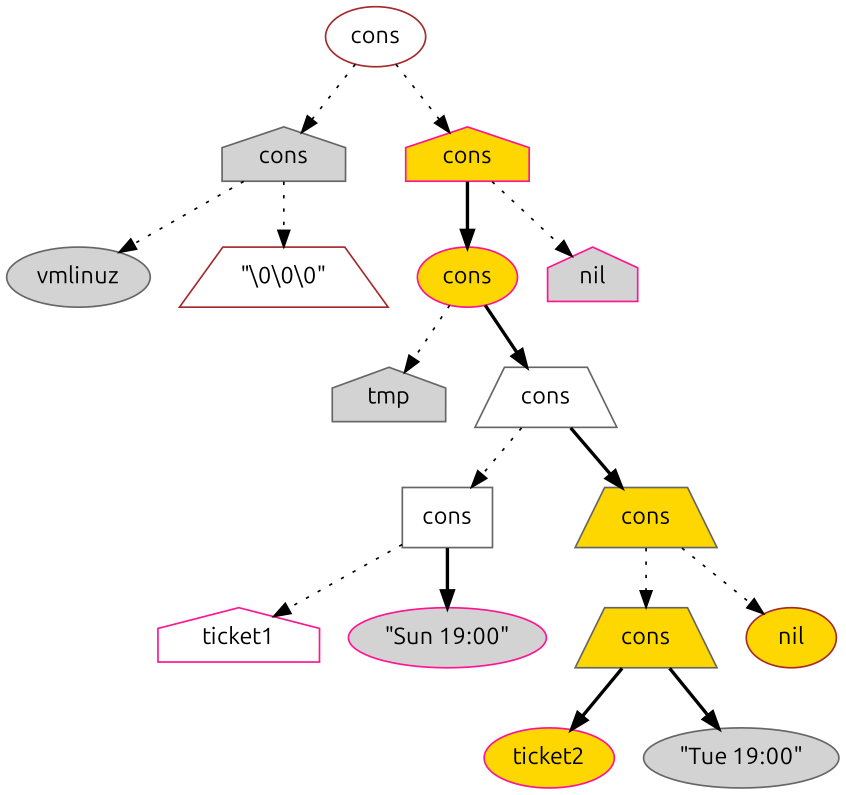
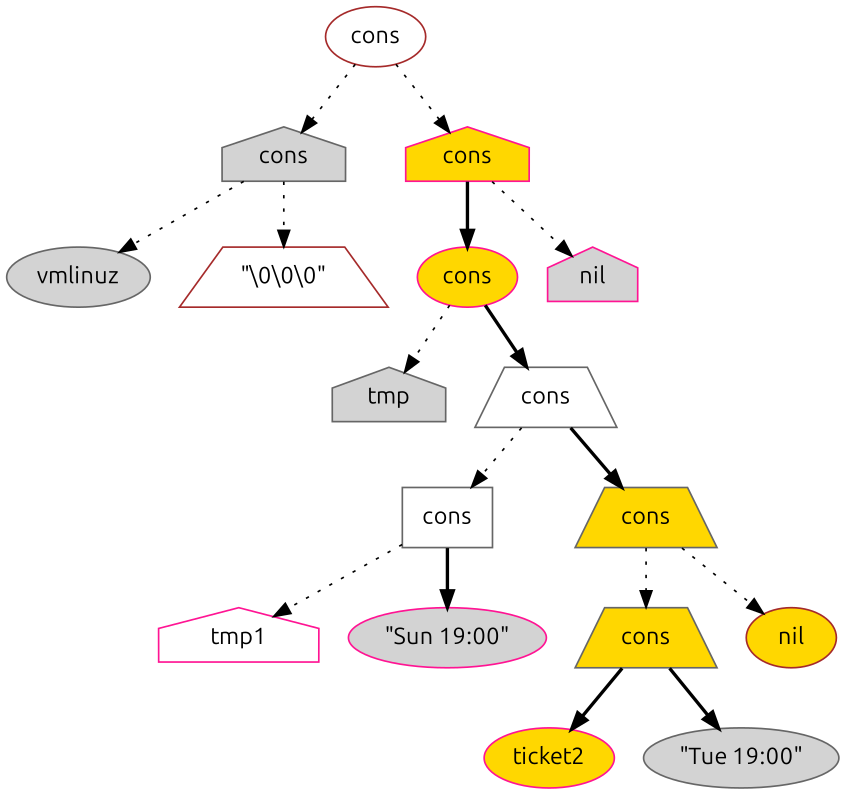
  digraph {
    fontname=Ubuntu
    node [color=gray40 fillcolor=lightgrey fontname=Ubuntu shape=ellipse style=filled]
    edge [fontname=Ubuntu style=dotted]
    n1 [color=brown fillcolor=white label=cons]
    n2 [label=cons shape=house]
    n3 [color=deeppink fillcolor=gold label=cons shape=house]
    n4 [label=vmlinuz]
    n5 [color=brown fillcolor=white label="\"\\0\\0\\0\"" shape=trapezium]
    n6 [color=deeppink fillcolor=gold label=cons]
    n7 [color=deeppink label=nil shape=house]
    n8 [label=tmp shape=house]
    n9 [fillcolor=white label=cons shape=trapezium]
    n10 [fillcolor=white label=cons shape=box]
    n11 [fillcolor=gold label=cons shape=trapezium]
-   n12 [color=deeppink fillcolor=white label=ticket1 shape=house]
+   n12 [color=deeppink fillcolor=white label=tmp1 shape=house]
    n13 [color=deeppink label="\"Sun 19:00\""]
    n14 [fillcolor=gold label=cons shape=trapezium]
    n15 [color=brown fillcolor=gold label=nil]
    n16 [color=deeppink fillcolor=gold label=ticket2]
    n17 [label="\"Tue 19:00\""]
    n1 -> n2
    n1 -> n3
    n2 -> n4
    n2 -> n5
    n3 -> n6 [style=bold]
    n3 -> n7
    n6 -> n8
    n6 -> n9 [style=bold]
    n9 -> n10
    n9 -> n11 [style=bold]
    n10 -> n12
    n10 -> n13 [style=bold]
    n11 -> n14
    n11 -> n15
    n14 -> n16 [style=bold]
    n14 -> n17 [style=bold]
  }
